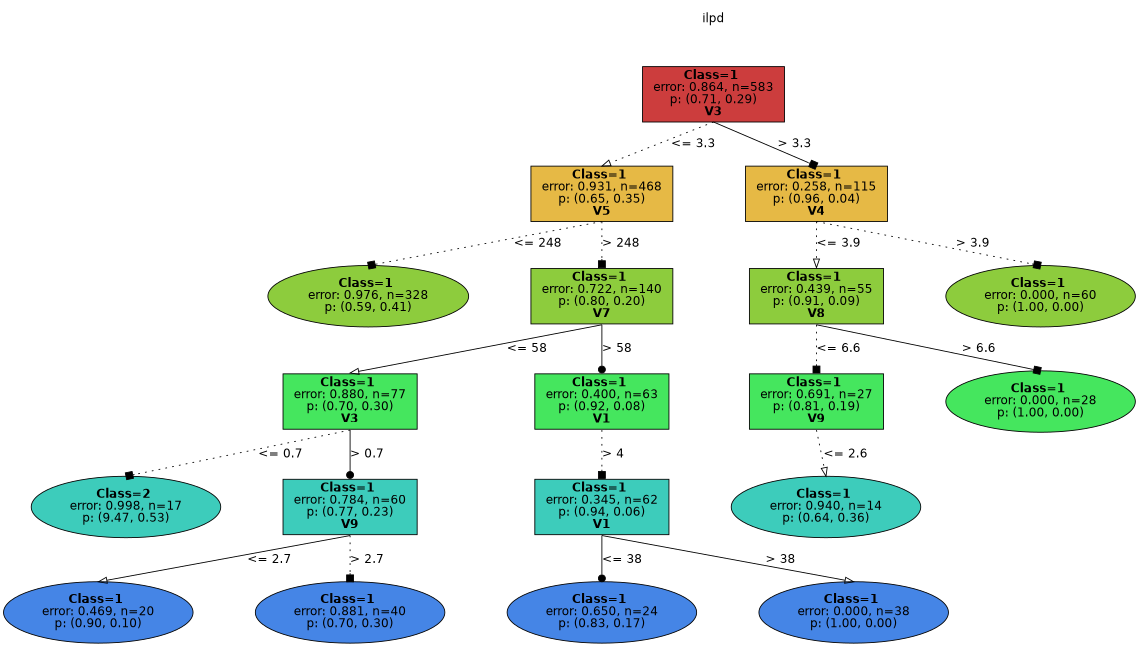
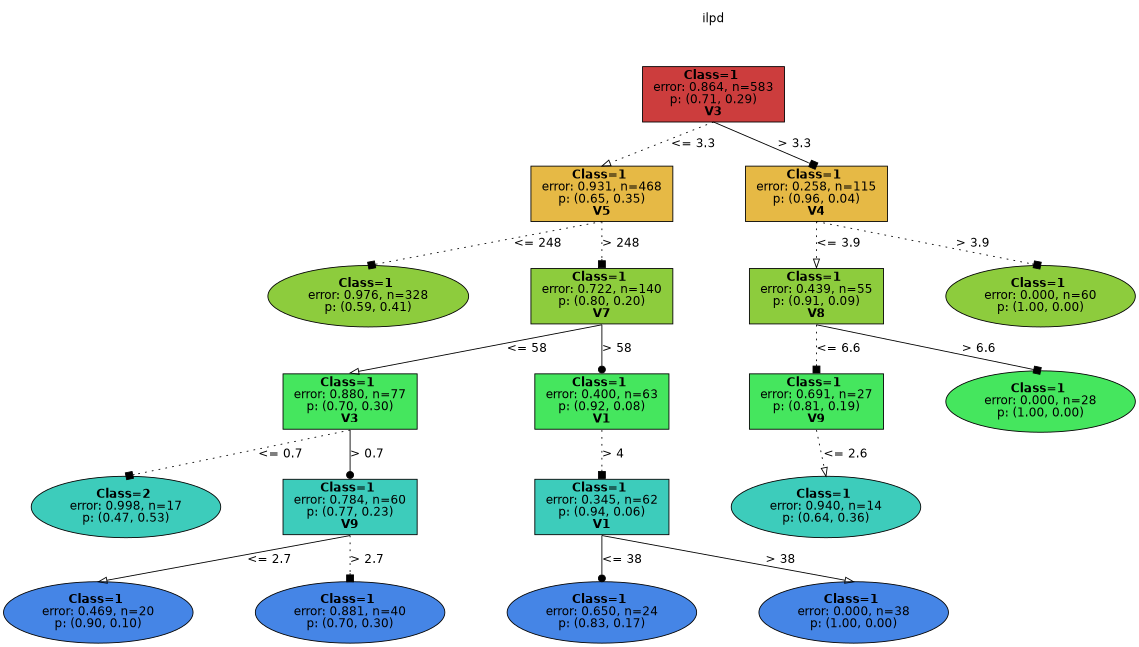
  digraph {
    nodesep=1
    ranksep=0.5
    splines=false
    node [color=black fillcolor="0.240 0.7 0.800" fontname=helvetica shape=rect style=filled]
    edge [fontname=helvetica headport=n style=dotted tailport=s arrowhead=box]
    n1 [color=deeppink fillcolor=white label=ilpd shape=plaintext]
    n2 [fillcolor="0.000 0.7 0.800" label=<<b> Class=1 </b> <br/> error: 0.864, n=583 <br/> p: (0.71, 0.29) <br/><b>V3</b>>]
    n3 [fillcolor="0.120 0.7 0.900" label=<<b> Class=1 </b> <br/> error: 0.931, n=468 <br/> p: (0.65, 0.35) <br/><b>V5</b>>]
    n4 [fillcolor="0.120 0.7 0.900" label=<<b> Class=1 </b> <br/> error: 0.258, n=115 <br/> p: (0.96, 0.04) <br/><b>V4</b>>]
    n5 [label=<<b> Class=1 </b> <br/> error: 0.976, n=328 <br/> p: (0.59, 0.41) > shape=oval]
    n6 [label=<<b> Class=1 </b> <br/> error: 0.722, n=140 <br/> p: (0.80, 0.20) <br/><b>V7</b>>]
    n7 [fillcolor="0.360 0.7 0.900" label=<<b> Class=1 </b> <br/> error: 0.880, n=77 <br/> p: (0.70, 0.30) <br/><b>V3</b>>]
    n8 [fillcolor="0.360 0.7 0.900" label=<<b> Class=1 </b> <br/> error: 0.400, n=63 <br/> p: (0.92, 0.08) <br/><b>V1</b>>]
-   n9 [fillcolor="0.480 0.7 0.800" label=<<b> Class=2 </b> <br/> error: 0.998, n=17 <br/> p: (9.47, 0.53) > shape=oval]
+   n9 [fillcolor="0.480 0.7 0.800" label=<<b> Class=2 </b> <br/> error: 0.998, n=17 <br/> p: (0.47, 0.53) > shape=oval]
    n10 [fillcolor="0.480 0.7 0.800" label=<<b> Class=1 </b> <br/> error: 0.784, n=60 <br/> p: (0.77, 0.23) <br/><b>V9</b>>]
    n11 [fillcolor="0.600 0.7 0.900" label=<<b> Class=1 </b> <br/> error: 0.469, n=20 <br/> p: (0.90, 0.10) > shape=oval]
    n12 [fillcolor="0.600 0.7 0.900" label=<<b> Class=1 </b> <br/> error: 0.881, n=40 <br/> p: (0.70, 0.30) > shape=oval]
    n13 [fillcolor="0.480 0.7 0.800" label=<<b> Class=1 </b> <br/> error: 0.345, n=62 <br/> p: (0.94, 0.06) <br/><b>V1</b>>]
    n14 [fillcolor="0.600 0.7 0.900" label=<<b> Class=1 </b> <br/> error: 0.650, n=24 <br/> p: (0.83, 0.17) > shape=oval]
    n15 [fillcolor="0.600 0.7 0.900" label=<<b> Class=1 </b> <br/> error: 0.000, n=38 <br/> p: (1.00, 0.00) > shape=oval]
    n16 [label=<<b> Class=1 </b> <br/> error: 0.439, n=55 <br/> p: (0.91, 0.09) <br/><b>V8</b>>]
    n17 [label=<<b> Class=1 </b> <br/> error: 0.000, n=60 <br/> p: (1.00, 0.00) > shape=oval]
    n18 [fillcolor="0.360 0.7 0.900" label=<<b> Class=1 </b> <br/> error: 0.691, n=27 <br/> p: (0.81, 0.19) <br/><b>V9</b>>]
    n19 [fillcolor="0.360 0.7 0.900" label=<<b> Class=1 </b> <br/> error: 0.000, n=28 <br/> p: (1.00, 0.00) > shape=oval]
    n20 [fillcolor="0.480 0.7 0.800" label=<<b> Class=1 </b> <br/> error: 0.940, n=14 <br/> p: (0.64, 0.36) > shape=oval]
    n1 -> n2 [style=invis arrowhead=""]
    n2 -> n3 [label="<= 3.3" arrowhead=onormal]
    n2 -> n4 [label="> 3.3" style=solid]
    n3 -> n5 [label="<= 248"]
    n3 -> n6 [label="> 248"]
    n4 -> n16 [label="<= 3.9" arrowhead=onormal]
    n4 -> n17 [label="> 3.9"]
    n6 -> n7 [label="<= 58" style=solid arrowhead=onormal]
    n6 -> n8 [label="> 58" style=solid arrowhead=dot]
    n7 -> n9 [label="<= 0.7"]
    n7 -> n10 [label="> 0.7" style=solid arrowhead=dot]
    n8 -> n13 [label="> 4"]
    n10 -> n11 [label="<= 2.7" style=solid arrowhead=onormal]
    n10 -> n12 [label="> 2.7"]
    n13 -> n14 [label="<= 38" style=solid arrowhead=dot]
    n13 -> n15 [label="> 38" style=solid arrowhead=onormal]
    n16 -> n18 [label="<= 6.6"]
    n16 -> n19 [label="> 6.6" style=solid]
    n18 -> n20 [label="<= 2.6" arrowhead=onormal]
  }
